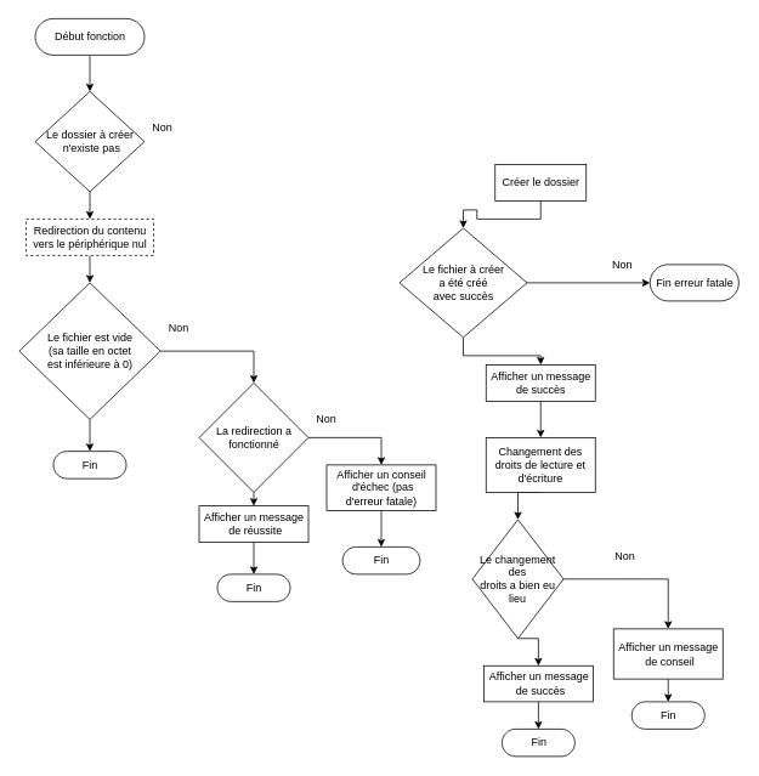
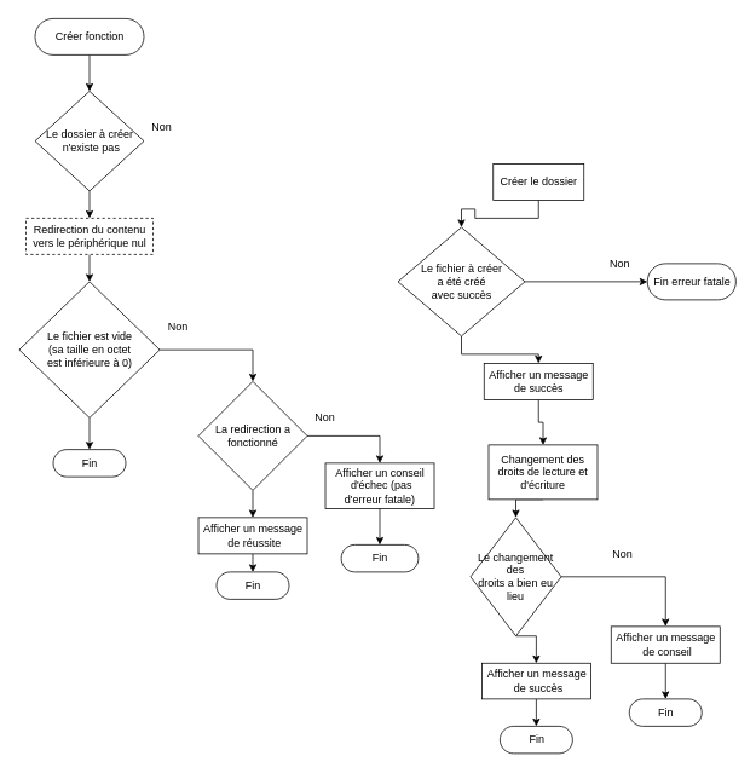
  <mxCell id="0" />
  <mxCell id="1" parent="0" />
  <mxCell id="2" style="edgeStyle=orthogonalEdgeStyle;rounded=0;orthogonalLoop=1;jettySize=auto;html=1;exitX=0.5;exitY=1;exitDx=0;exitDy=0;entryX=0.5;entryY=0;entryDx=0;entryDy=0;" edge="1" parent="1" source="3" target="30"><mxGeometry relative="1" as="geometry" /></mxCell>
  <mxCell id="3" value="Le dossier à créer&lt;br&gt;&amp;nbsp;n'existe pas" style="shape=rhombus;html=1;dashed=0;whitespace=wrap;perimeter=rhombusPerimeter;" vertex="1" parent="1"><mxGeometry x="38" y="100" width="120" height="110" as="geometry" /></mxCell>
  <mxCell id="4" style="edgeStyle=orthogonalEdgeStyle;rounded=0;orthogonalLoop=1;jettySize=auto;html=1;exitX=0.5;exitY=0.5;exitDx=0;exitDy=20;exitPerimeter=0;entryX=0.5;entryY=0;entryDx=0;entryDy=0;" edge="1" parent="1" source="5" target="3"><mxGeometry relative="1" as="geometry" /></mxCell>
- <mxCell id="5" value="Début fonction" style="html=1;dashed=0;whitespace=wrap;shape=mxgraph.dfd.start" vertex="1" parent="1"><mxGeometry x="38" y="20" width="120" height="40" as="geometry" /></mxCell>
+ <mxCell id="5" value="Créer fonction" style="html=1;dashed=0;whitespace=wrap;shape=mxgraph.dfd.start" vertex="1" parent="1"><mxGeometry x="38" y="20" width="120" height="40" as="geometry" /></mxCell>
  <mxCell id="6" style="edgeStyle=orthogonalEdgeStyle;rounded=0;orthogonalLoop=1;jettySize=auto;html=1;exitX=0.5;exitY=1;exitDx=0;exitDy=0;entryX=0.5;entryY=0;entryDx=0;entryDy=0;" edge="1" parent="1" source="7" target="11"><mxGeometry relative="1" as="geometry" /></mxCell>
  <mxCell id="7" value="Le fichier à créer&lt;br&gt;a été créé&lt;br&gt;avec succès" style="shape=rhombus;html=1;dashed=0;whitespace=wrap;perimeter=rhombusPerimeter;" vertex="1" parent="1"><mxGeometry x="438" y="250" width="140" height="120" as="geometry" /></mxCell>
  <mxCell id="8" value="Fin erreur fatale" style="html=1;dashed=0;whitespace=wrap;shape=mxgraph.dfd.start" vertex="1" parent="1"><mxGeometry x="713" y="290" width="97.5" height="40" as="geometry" /></mxCell>
  <mxCell id="9" value="" style="endArrow=classic;html=1;entryX=0;entryY=0.5;entryDx=0;entryDy=0;entryPerimeter=0;exitX=1;exitY=0.5;exitDx=0;exitDy=0;" edge="1" parent="1" source="7" target="8"><mxGeometry width="50" height="50" relative="1" as="geometry"><mxPoint x="673" y="320" as="sourcePoint" /><mxPoint x="703" y="280" as="targetPoint" /></mxGeometry></mxCell>
  <mxCell id="10" style="edgeStyle=orthogonalEdgeStyle;rounded=0;orthogonalLoop=1;jettySize=auto;html=1;exitX=0.5;exitY=1;exitDx=0;exitDy=0;entryX=0.5;entryY=0;entryDx=0;entryDy=0;" edge="1" parent="1" source="11" target="15"><mxGeometry relative="1" as="geometry" /></mxCell>
  <mxCell id="11" value="Afficher un message &lt;br&gt;de succès" style="html=1;dashed=0;whitespace=wrap;" vertex="1" parent="1"><mxGeometry x="533" y="400" width="120" height="40" as="geometry" /></mxCell>
  <mxCell id="12" value="Non" style="text;html=1;strokeColor=none;fillColor=none;align=center;verticalAlign=middle;whiteSpace=wrap;rounded=0;" vertex="1" parent="1"><mxGeometry x="158" y="130" width="40" height="20" as="geometry" /></mxCell>
  <mxCell id="13" value="Non" style="text;html=1;strokeColor=none;fillColor=none;align=center;verticalAlign=middle;whiteSpace=wrap;rounded=0;" vertex="1" parent="1"><mxGeometry x="663" y="280" width="40" height="20" as="geometry" /></mxCell>
  <mxCell id="14" style="edgeStyle=orthogonalEdgeStyle;rounded=0;orthogonalLoop=1;jettySize=auto;html=1;exitX=0.5;exitY=1;exitDx=0;exitDy=0;entryX=0.5;entryY=0;entryDx=0;entryDy=0;" edge="1" parent="1" source="15" target="18"><mxGeometry relative="1" as="geometry"><mxPoint x="593" y="569" as="targetPoint" /></mxGeometry></mxCell>
- <mxCell id="15" value="Changement des droits de lecture et d'écriture" style="rounded=0;whiteSpace=wrap;html=1;" vertex="1" parent="1"><mxGeometry x="533" y="480" width="120" height="60" as="geometry" /></mxCell>
+ <mxCell id="15" value="Changement des droits de lecture et d'écriture" style="rounded=0;whiteSpace=wrap;html=1;" vertex="1" parent="1"><mxGeometry x="538" y="490" width="120" height="60" as="geometry" /></mxCell>
  <mxCell id="16" style="edgeStyle=orthogonalEdgeStyle;rounded=0;orthogonalLoop=1;jettySize=auto;html=1;exitX=1;exitY=0.5;exitDx=0;exitDy=0;entryX=0.5;entryY=0;entryDx=0;entryDy=0;" edge="1" parent="1" source="18" target="21"><mxGeometry relative="1" as="geometry"><mxPoint x="665.5" y="634.25" as="sourcePoint" /></mxGeometry></mxCell>
  <mxCell id="17" style="edgeStyle=orthogonalEdgeStyle;rounded=0;orthogonalLoop=1;jettySize=auto;html=1;exitX=0.5;exitY=1;exitDx=0;exitDy=0;entryX=0.5;entryY=0;entryDx=0;entryDy=0;" edge="1" parent="1" source="18" target="24"><mxGeometry relative="1" as="geometry"><mxPoint x="593" y="699.5" as="sourcePoint" /></mxGeometry></mxCell>
  <mxCell id="18" value="Le changement des &lt;br&gt;droits a bien eu lieu" style="rhombus;whiteSpace=wrap;html=1;" vertex="1" parent="1"><mxGeometry x="518" y="570" width="100" height="130.5" as="geometry" /></mxCell>
  <mxCell id="19" value="Fin" style="html=1;dashed=0;whitespace=wrap;shape=mxgraph.dfd.start" vertex="1" parent="1"><mxGeometry x="693" y="770" width="80" height="30" as="geometry" /></mxCell>
  <mxCell id="20" style="edgeStyle=orthogonalEdgeStyle;rounded=0;orthogonalLoop=1;jettySize=auto;html=1;exitX=0.5;exitY=1;exitDx=0;exitDy=0;entryX=0.5;entryY=0.5;entryDx=0;entryDy=-15;entryPerimeter=0;" edge="1" parent="1" source="21" target="19"><mxGeometry relative="1" as="geometry" /></mxCell>
- <mxCell id="21" value="Afficher un message&lt;br&gt;&amp;nbsp;de conseil" style="html=1;dashed=0;whitespace=wrap;" vertex="1" parent="1"><mxGeometry x="673" y="690" width="120" height="55" as="geometry" /></mxCell>
+ <mxCell id="21" value="Afficher un message&lt;br&gt;&amp;nbsp;de conseil" style="html=1;dashed=0;whitespace=wrap;" vertex="1" parent="1"><mxGeometry x="673" y="690" width="120" height="40.5" as="geometry" /></mxCell>
  <mxCell id="22" value="Non" style="text;html=1;strokeColor=none;fillColor=none;align=center;verticalAlign=middle;whiteSpace=wrap;rounded=0;" vertex="1" parent="1"><mxGeometry x="666" y="600" width="40" height="20" as="geometry" /></mxCell>
  <mxCell id="23" style="edgeStyle=orthogonalEdgeStyle;rounded=0;orthogonalLoop=1;jettySize=auto;html=1;exitX=0.5;exitY=1;exitDx=0;exitDy=0;entryX=0.5;entryY=0.5;entryDx=0;entryDy=-15;entryPerimeter=0;" edge="1" parent="1" source="24" target="25"><mxGeometry relative="1" as="geometry" /></mxCell>
  <mxCell id="24" value="Afficher un message&lt;br&gt;&amp;nbsp;de succès" style="html=1;dashed=0;whitespace=wrap;" vertex="1" parent="1"><mxGeometry x="530.5" y="730.5" width="120" height="39.5" as="geometry" /></mxCell>
  <mxCell id="25" value="Fin" style="html=1;dashed=0;whitespace=wrap;shape=mxgraph.dfd.start" vertex="1" parent="1"><mxGeometry x="550.5" y="800" width="80" height="30" as="geometry" /></mxCell>
  <mxCell id="26" style="edgeStyle=orthogonalEdgeStyle;rounded=0;orthogonalLoop=1;jettySize=auto;html=1;exitX=1;exitY=0.5;exitDx=0;exitDy=0;entryX=0.5;entryY=0;entryDx=0;entryDy=0;" edge="1" parent="1" source="28" target="33"><mxGeometry relative="1" as="geometry" /></mxCell>
  <mxCell id="27" style="edgeStyle=orthogonalEdgeStyle;rounded=0;orthogonalLoop=1;jettySize=auto;html=1;exitX=0.5;exitY=1;exitDx=0;exitDy=0;entryX=0.5;entryY=0;entryDx=0;entryDy=0;" edge="1" parent="1" source="28" target="35"><mxGeometry relative="1" as="geometry" /></mxCell>
  <mxCell id="28" value="La redirection a&lt;br&gt;fonctionné" style="shape=rhombus;html=1;dashed=0;whitespace=wrap;perimeter=rhombusPerimeter;" vertex="1" parent="1"><mxGeometry x="218" y="420" width="120" height="120" as="geometry" /></mxCell>
  <mxCell id="29" style="edgeStyle=orthogonalEdgeStyle;rounded=0;orthogonalLoop=1;jettySize=auto;html=1;exitX=0.5;exitY=1;exitDx=0;exitDy=0;entryX=0.5;entryY=0;entryDx=0;entryDy=0;" edge="1" parent="1" source="30" target="41"><mxGeometry relative="1" as="geometry" /></mxCell>
  <mxCell id="30" value="Redirection du contenu &lt;br&gt;vers le périphérique nul" style="html=1;dashed=1;whitespace=wrap;" vertex="1" parent="1"><mxGeometry x="28" y="240" width="140" height="40" as="geometry" /></mxCell>
  <mxCell id="31" value="Fin" style="html=1;dashed=0;whitespace=wrap;shape=mxgraph.dfd.start" vertex="1" parent="1"><mxGeometry x="375.5" y="600" width="85" height="30" as="geometry" /></mxCell>
  <mxCell id="32" style="edgeStyle=orthogonalEdgeStyle;rounded=0;orthogonalLoop=1;jettySize=auto;html=1;exitX=0.5;exitY=1;exitDx=0;exitDy=0;entryX=0.5;entryY=0.5;entryDx=0;entryDy=-15;entryPerimeter=0;" edge="1" parent="1" source="33" target="31"><mxGeometry relative="1" as="geometry"><mxPoint x="428" y="590" as="targetPoint" /></mxGeometry></mxCell>
  <mxCell id="33" value="Afficher un conseil&lt;br&gt;&amp;nbsp;d'échec (pas &lt;br&gt;d'erreur fatale)" style="html=1;dashed=0;whitespace=wrap;" vertex="1" parent="1"><mxGeometry x="358" y="510" width="120" height="50" as="geometry" /></mxCell>
  <mxCell id="34" style="edgeStyle=orthogonalEdgeStyle;rounded=0;orthogonalLoop=1;jettySize=auto;html=1;exitX=0.5;exitY=1;exitDx=0;exitDy=0;entryX=0.5;entryY=0.5;entryDx=0;entryDy=-15;entryPerimeter=0;" edge="1" parent="1" source="35" target="36"><mxGeometry relative="1" as="geometry" /></mxCell>
- <mxCell id="35" value="Afficher un message&lt;br&gt;&amp;nbsp;de réussite" style="html=1;dashed=0;whitespace=wrap;" vertex="1" parent="1"><mxGeometry x="218" y="555" width="120" height="40" as="geometry" /></mxCell>
+ <mxCell id="35" value="Afficher un message&lt;br&gt;&amp;nbsp;de réussite" style="html=1;dashed=0;whitespace=wrap;" vertex="1" parent="1"><mxGeometry x="218" y="570" width="120" height="40" as="geometry" /></mxCell>
  <mxCell id="36" value="Fin" style="html=1;dashed=0;whitespace=wrap;shape=mxgraph.dfd.start" vertex="1" parent="1"><mxGeometry x="238" y="630" width="80" height="30" as="geometry" /></mxCell>
  <mxCell id="37" style="edgeStyle=orthogonalEdgeStyle;rounded=0;orthogonalLoop=1;jettySize=auto;html=1;exitX=0.5;exitY=1;exitDx=0;exitDy=0;entryX=0.5;entryY=0;entryDx=0;entryDy=0;" edge="1" parent="1" source="38" target="7"><mxGeometry relative="1" as="geometry" /></mxCell>
  <mxCell id="38" value="Créer le dossier" style="html=1;dashed=0;whitespace=wrap;" vertex="1" parent="1"><mxGeometry x="543" y="180" width="100" height="40" as="geometry" /></mxCell>
  <mxCell id="39" style="edgeStyle=orthogonalEdgeStyle;rounded=0;orthogonalLoop=1;jettySize=auto;html=1;exitX=1;exitY=0.5;exitDx=0;exitDy=0;entryX=0.5;entryY=0;entryDx=0;entryDy=0;" edge="1" parent="1" source="41" target="28"><mxGeometry relative="1" as="geometry" /></mxCell>
  <mxCell id="40" style="edgeStyle=orthogonalEdgeStyle;rounded=0;orthogonalLoop=1;jettySize=auto;html=1;exitX=0.5;exitY=1;exitDx=0;exitDy=0;entryX=0.5;entryY=0.5;entryDx=0;entryDy=-15.0;entryPerimeter=0;" edge="1" parent="1" source="41" target="44"><mxGeometry relative="1" as="geometry" /></mxCell>
  <mxCell id="41" value="Le fichier est vide &lt;br&gt;(sa taille en octet&lt;br&gt;est inférieure à 0)" style="shape=rhombus;html=1;dashed=0;whitespace=wrap;perimeter=rhombusPerimeter;" vertex="1" parent="1"><mxGeometry x="20.5" y="310" width="155" height="150" as="geometry" /></mxCell>
  <mxCell id="42" value="Non" style="text;html=1;strokeColor=none;fillColor=none;align=center;verticalAlign=middle;whiteSpace=wrap;rounded=0;" vertex="1" parent="1"><mxGeometry x="175.5" y="350" width="40" height="20" as="geometry" /></mxCell>
  <mxCell id="43" value="Non" style="text;html=1;strokeColor=none;fillColor=none;align=center;verticalAlign=middle;whiteSpace=wrap;rounded=0;" vertex="1" parent="1"><mxGeometry x="338" y="450" width="40" height="20" as="geometry" /></mxCell>
  <mxCell id="44" value="Fin" style="html=1;dashed=0;whitespace=wrap;shape=mxgraph.dfd.start" vertex="1" parent="1"><mxGeometry x="58" y="495" width="80" height="30" as="geometry" /></mxCell>
